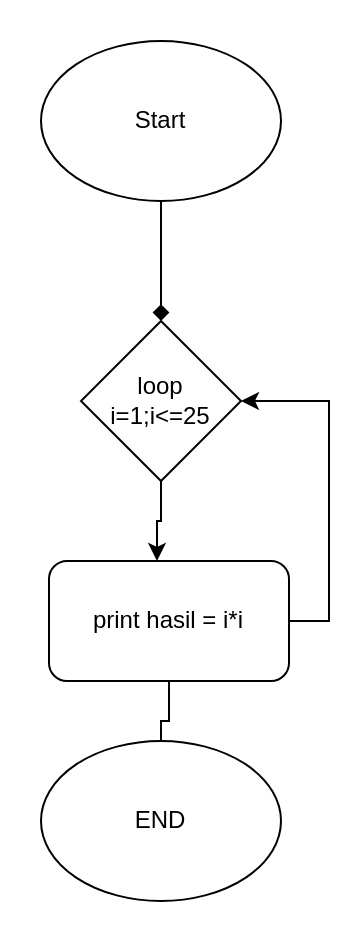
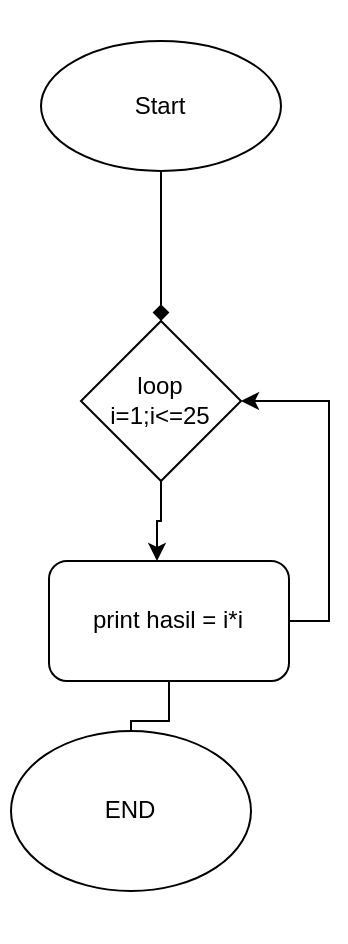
  <mxCell id="0" />
  <mxCell id="1" parent="0" />
  <mxCell id="2" style="edgeStyle=orthogonalEdgeStyle;rounded=0;orthogonalLoop=1;jettySize=auto;html=1;exitX=0.5;exitY=1;exitDx=0;exitDy=0;entryX=0.5;entryY=0;entryDx=0;entryDy=0;endArrow=diamond;" edge="1" parent="1" source="3" target="5"><mxGeometry relative="1" as="geometry" /></mxCell>
- <mxCell id="3" value="Start" style="ellipse;whiteSpace=wrap;html=1;" vertex="1" parent="1"><mxGeometry x="20" y="20" width="120" height="80" as="geometry" /></mxCell>
+ <mxCell id="3" value="Start" style="ellipse;whiteSpace=wrap;html=1;" vertex="1" parent="1"><mxGeometry x="20" y="20" width="120" height="65" as="geometry" /></mxCell>
  <mxCell id="4" style="edgeStyle=orthogonalEdgeStyle;rounded=0;orthogonalLoop=1;jettySize=auto;html=1;exitX=0.5;exitY=1;exitDx=0;exitDy=0;entryX=0.45;entryY=0;entryDx=0;entryDy=0;entryPerimeter=0;" edge="1" parent="1" source="5" target="8"><mxGeometry relative="1" as="geometry" /></mxCell>
  <mxCell id="5" value="loop&lt;br&gt;i=1;i&amp;lt;=25" style="rhombus;whiteSpace=wrap;html=1;" vertex="1" parent="1"><mxGeometry x="40" y="160" width="80" height="80" as="geometry" /></mxCell>
  <mxCell id="6" style="edgeStyle=orthogonalEdgeStyle;rounded=0;orthogonalLoop=1;jettySize=auto;html=1;exitX=1;exitY=0.5;exitDx=0;exitDy=0;entryX=1;entryY=0.5;entryDx=0;entryDy=0;" edge="1" parent="1" source="8" target="5"><mxGeometry relative="1" as="geometry" /></mxCell>
  <mxCell id="7" style="edgeStyle=orthogonalEdgeStyle;rounded=0;orthogonalLoop=1;jettySize=auto;html=1;exitX=0.5;exitY=1;exitDx=0;exitDy=0;endArrow=none;" edge="1" parent="1" source="8" target="9"><mxGeometry relative="1" as="geometry" /></mxCell>
  <mxCell id="8" value="print hasil = i*i" style="rounded=1;whiteSpace=wrap;html=1;" vertex="1" parent="1"><mxGeometry x="24" y="280" width="120" height="60" as="geometry" /></mxCell>
- <mxCell id="9" value="END" style="ellipse;whiteSpace=wrap;html=1;" vertex="1" parent="1"><mxGeometry x="20" y="370" width="120" height="80" as="geometry" /></mxCell>
+ <mxCell id="9" value="END" style="ellipse;whiteSpace=wrap;html=1;" vertex="1" parent="1"><mxGeometry x="5" y="365" width="120" height="80" as="geometry" /></mxCell>
